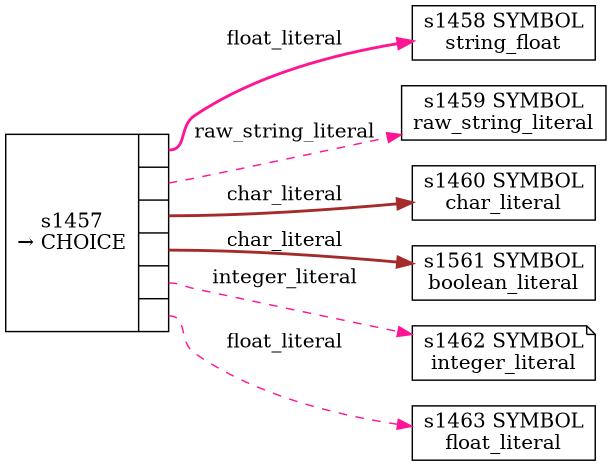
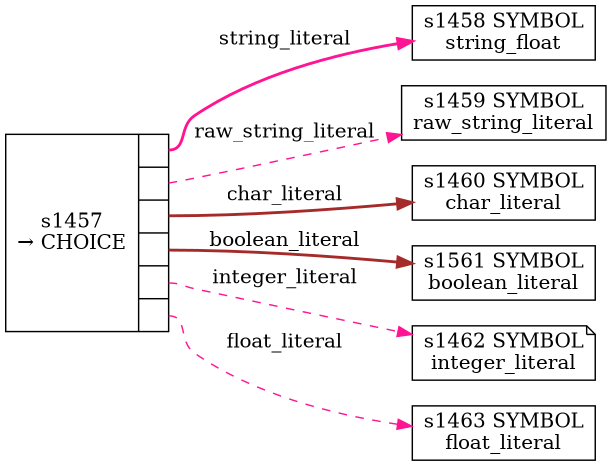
  digraph {
    rankdir=LR
    node [shape=box]
    edge [color=deeppink style=bold]
    n1 [fixedsize=false label="{s1457\n&rarr; CHOICE|{<p0>|<p1>|<p2>|<p3>|<p4>|<p5>}}" peripheries=1 shape=record]
    n2 [label="s1458 SYMBOL\nstring_float"]
    n3 [label="s1459 SYMBOL\nraw_string_literal"]
    n4 [label="s1460 SYMBOL\nchar_literal"]
    n5 [label="s1561 SYMBOL\nboolean_literal"]
    n6 [label="s1462 SYMBOL\ninteger_literal" shape=note]
    n7 [label="s1463 SYMBOL\nfloat_literal"]
-   n1 -> n2 [label=float_literal tailport=p0]
+   n1 -> n2 [label=string_literal tailport=p0]
    n1 -> n3 [label=raw_string_literal style=dashed tailport=p1]
    n1 -> n4 [color=brown label=char_literal tailport=p2]
-   n1 -> n5 [color=brown label=char_literal tailport=p3]
+   n1 -> n5 [color=brown label=boolean_literal tailport=p3]
    n1 -> n6 [label=integer_literal style=dashed tailport=p4]
    n1 -> n7 [label=float_literal style=dashed tailport=p5]
  }
